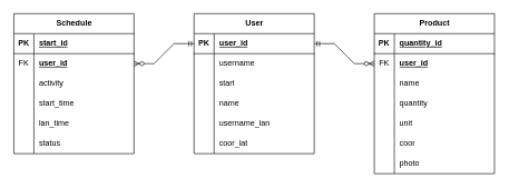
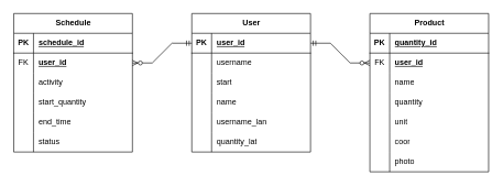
  <mxCell id="0" />
  <mxCell id="1" parent="0" />
  <mxCell id="2" value="User" style="shape=table;startSize=30;container=1;collapsible=1;childLayout=tableLayout;fixedRows=1;rowLines=0;fontStyle=1;align=center;resizeLast=1;html=1;" parent="1" vertex="1"><mxGeometry x="290" y="20" width="180" height="210" as="geometry" /></mxCell>
  <mxCell id="3" value="" style="shape=tableRow;horizontal=0;startSize=0;swimlaneHead=0;swimlaneBody=0;fillColor=none;collapsible=0;dropTarget=0;points=[[0,0.5],[1,0.5]];portConstraint=eastwest;top=0;left=0;right=0;bottom=1;" parent="2" vertex="1"><mxGeometry y="30" width="180" height="30" as="geometry" /></mxCell>
  <mxCell id="4" value="PK" style="shape=partialRectangle;connectable=0;fillColor=none;top=0;left=0;bottom=0;right=0;fontStyle=1;overflow=hidden;whiteSpace=wrap;html=1;" parent="3" vertex="1"><mxGeometry width="30" height="30" as="geometry"><mxRectangle width="30" height="30" as="alternateBounds" /></mxGeometry></mxCell>
  <mxCell id="5" value="user_id" style="shape=partialRectangle;connectable=0;fillColor=none;top=0;left=0;bottom=0;right=0;align=left;spacingLeft=6;fontStyle=5;overflow=hidden;whiteSpace=wrap;html=1;" parent="3" vertex="1"><mxGeometry x="30" width="150" height="30" as="geometry"><mxRectangle width="150" height="30" as="alternateBounds" /></mxGeometry></mxCell>
  <mxCell id="6" value="" style="shape=tableRow;horizontal=0;startSize=0;swimlaneHead=0;swimlaneBody=0;fillColor=none;collapsible=0;dropTarget=0;points=[[0,0.5],[1,0.5]];portConstraint=eastwest;top=0;left=0;right=0;bottom=0;" parent="2" vertex="1"><mxGeometry y="60" width="180" height="30" as="geometry" /></mxCell>
  <mxCell id="7" value="" style="shape=partialRectangle;connectable=0;fillColor=none;top=0;left=0;bottom=0;right=0;editable=1;overflow=hidden;whiteSpace=wrap;html=1;" parent="6" vertex="1"><mxGeometry width="30" height="30" as="geometry"><mxRectangle width="30" height="30" as="alternateBounds" /></mxGeometry></mxCell>
  <mxCell id="8" value="username" style="shape=partialRectangle;connectable=0;fillColor=none;top=0;left=0;bottom=0;right=0;align=left;spacingLeft=6;overflow=hidden;whiteSpace=wrap;html=1;" parent="6" vertex="1"><mxGeometry x="30" width="150" height="30" as="geometry"><mxRectangle width="150" height="30" as="alternateBounds" /></mxGeometry></mxCell>
  <mxCell id="9" value="" style="shape=tableRow;horizontal=0;startSize=0;swimlaneHead=0;swimlaneBody=0;fillColor=none;collapsible=0;dropTarget=0;points=[[0,0.5],[1,0.5]];portConstraint=eastwest;top=0;left=0;right=0;bottom=0;" parent="2" vertex="1"><mxGeometry y="90" width="180" height="30" as="geometry" /></mxCell>
  <mxCell id="10" value="" style="shape=partialRectangle;connectable=0;fillColor=none;top=0;left=0;bottom=0;right=0;editable=1;overflow=hidden;whiteSpace=wrap;html=1;" parent="9" vertex="1"><mxGeometry width="30" height="30" as="geometry"><mxRectangle width="30" height="30" as="alternateBounds" /></mxGeometry></mxCell>
  <mxCell id="11" value="start" style="shape=partialRectangle;connectable=0;fillColor=none;top=0;left=0;bottom=0;right=0;align=left;spacingLeft=6;overflow=hidden;whiteSpace=wrap;html=1;" parent="9" vertex="1"><mxGeometry x="30" width="150" height="30" as="geometry"><mxRectangle width="150" height="30" as="alternateBounds" /></mxGeometry></mxCell>
  <mxCell id="12" value="" style="shape=tableRow;horizontal=0;startSize=0;swimlaneHead=0;swimlaneBody=0;fillColor=none;collapsible=0;dropTarget=0;points=[[0,0.5],[1,0.5]];portConstraint=eastwest;top=0;left=0;right=0;bottom=0;" parent="2" vertex="1"><mxGeometry y="120" width="180" height="30" as="geometry" /></mxCell>
  <mxCell id="13" value="" style="shape=partialRectangle;connectable=0;fillColor=none;top=0;left=0;bottom=0;right=0;editable=1;overflow=hidden;whiteSpace=wrap;html=1;" parent="12" vertex="1"><mxGeometry width="30" height="30" as="geometry"><mxRectangle width="30" height="30" as="alternateBounds" /></mxGeometry></mxCell>
  <mxCell id="14" value="name" style="shape=partialRectangle;connectable=0;fillColor=none;top=0;left=0;bottom=0;right=0;align=left;spacingLeft=6;overflow=hidden;whiteSpace=wrap;html=1;" parent="12" vertex="1"><mxGeometry x="30" width="150" height="30" as="geometry"><mxRectangle width="150" height="30" as="alternateBounds" /></mxGeometry></mxCell>
  <mxCell id="15" value="" style="shape=tableRow;horizontal=0;startSize=0;swimlaneHead=0;swimlaneBody=0;fillColor=none;collapsible=0;dropTarget=0;points=[[0,0.5],[1,0.5]];portConstraint=eastwest;top=0;left=0;right=0;bottom=0;" parent="2" vertex="1"><mxGeometry y="150" width="180" height="30" as="geometry" /></mxCell>
  <mxCell id="16" value="" style="shape=partialRectangle;connectable=0;fillColor=none;top=0;left=0;bottom=0;right=0;editable=1;overflow=hidden;whiteSpace=wrap;html=1;" parent="15" vertex="1"><mxGeometry width="30" height="30" as="geometry"><mxRectangle width="30" height="30" as="alternateBounds" /></mxGeometry></mxCell>
  <mxCell id="17" value="username_lan" style="shape=partialRectangle;connectable=0;fillColor=none;top=0;left=0;bottom=0;right=0;align=left;spacingLeft=6;overflow=hidden;whiteSpace=wrap;html=1;" parent="15" vertex="1"><mxGeometry x="30" width="150" height="30" as="geometry"><mxRectangle width="150" height="30" as="alternateBounds" /></mxGeometry></mxCell>
  <mxCell id="18" value="" style="shape=tableRow;horizontal=0;startSize=0;swimlaneHead=0;swimlaneBody=0;fillColor=none;collapsible=0;dropTarget=0;points=[[0,0.5],[1,0.5]];portConstraint=eastwest;top=0;left=0;right=0;bottom=0;" parent="2" vertex="1"><mxGeometry y="180" width="180" height="30" as="geometry" /></mxCell>
  <mxCell id="19" value="" style="shape=partialRectangle;connectable=0;fillColor=none;top=0;left=0;bottom=0;right=0;editable=1;overflow=hidden;whiteSpace=wrap;html=1;" parent="18" vertex="1"><mxGeometry width="30" height="30" as="geometry"><mxRectangle width="30" height="30" as="alternateBounds" /></mxGeometry></mxCell>
- <mxCell id="20" value="coor_lat" style="shape=partialRectangle;connectable=0;fillColor=none;top=0;left=0;bottom=0;right=0;align=left;spacingLeft=6;overflow=hidden;whiteSpace=wrap;html=1;" parent="18" vertex="1"><mxGeometry x="30" width="150" height="30" as="geometry"><mxRectangle width="150" height="30" as="alternateBounds" /></mxGeometry></mxCell>
+ <mxCell id="20" value="quantity_lat" style="shape=partialRectangle;connectable=0;fillColor=none;top=0;left=0;bottom=0;right=0;align=left;spacingLeft=6;overflow=hidden;whiteSpace=wrap;html=1;" parent="18" vertex="1"><mxGeometry x="30" width="150" height="30" as="geometry"><mxRectangle width="150" height="30" as="alternateBounds" /></mxGeometry></mxCell>
  <mxCell id="21" value="Schedule" style="shape=table;startSize=30;container=1;collapsible=1;childLayout=tableLayout;fixedRows=1;rowLines=0;fontStyle=1;align=center;resizeLast=1;html=1;" parent="1" vertex="1"><mxGeometry x="20" y="20" width="180" height="210" as="geometry" /></mxCell>
  <mxCell id="22" value="" style="shape=tableRow;horizontal=0;startSize=0;swimlaneHead=0;swimlaneBody=0;fillColor=none;collapsible=0;dropTarget=0;points=[[0,0.5],[1,0.5]];portConstraint=eastwest;top=0;left=0;right=0;bottom=1;" parent="21" vertex="1"><mxGeometry y="30" width="180" height="30" as="geometry" /></mxCell>
  <mxCell id="23" value="PK" style="shape=partialRectangle;connectable=0;fillColor=none;top=0;left=0;bottom=0;right=0;fontStyle=1;overflow=hidden;whiteSpace=wrap;html=1;" parent="22" vertex="1"><mxGeometry width="30" height="30" as="geometry"><mxRectangle width="30" height="30" as="alternateBounds" /></mxGeometry></mxCell>
- <mxCell id="24" value="start_id" style="shape=partialRectangle;connectable=0;fillColor=none;top=0;left=0;bottom=0;right=0;align=left;spacingLeft=6;fontStyle=5;overflow=hidden;whiteSpace=wrap;html=1;" parent="22" vertex="1"><mxGeometry x="30" width="150" height="30" as="geometry"><mxRectangle width="150" height="30" as="alternateBounds" /></mxGeometry></mxCell>
+ <mxCell id="24" value="schedule_id" style="shape=partialRectangle;connectable=0;fillColor=none;top=0;left=0;bottom=0;right=0;align=left;spacingLeft=6;fontStyle=5;overflow=hidden;whiteSpace=wrap;html=1;" parent="22" vertex="1"><mxGeometry x="30" width="150" height="30" as="geometry"><mxRectangle width="150" height="30" as="alternateBounds" /></mxGeometry></mxCell>
  <mxCell id="25" style="shape=tableRow;horizontal=0;startSize=0;swimlaneHead=0;swimlaneBody=0;fillColor=none;collapsible=0;dropTarget=0;points=[[0,0.5],[1,0.5]];portConstraint=eastwest;top=0;left=0;right=0;bottom=0;" vertex="1" parent="21"><mxGeometry y="60" width="180" height="30" as="geometry" /></mxCell>
  <mxCell id="26" value="FK" style="shape=partialRectangle;connectable=0;fillColor=none;top=0;left=0;bottom=0;right=0;editable=1;overflow=hidden;whiteSpace=wrap;html=1;" vertex="1" parent="25"><mxGeometry width="30" height="30" as="geometry"><mxRectangle width="30" height="30" as="alternateBounds" /></mxGeometry></mxCell>
  <mxCell id="27" value="user_id" style="shape=partialRectangle;connectable=0;fillColor=none;top=0;left=0;bottom=0;right=0;align=left;spacingLeft=6;overflow=hidden;whiteSpace=wrap;html=1;fontStyle=5" vertex="1" parent="25"><mxGeometry x="30" width="150" height="30" as="geometry"><mxRectangle width="150" height="30" as="alternateBounds" /></mxGeometry></mxCell>
  <mxCell id="28" value="" style="shape=tableRow;horizontal=0;startSize=0;swimlaneHead=0;swimlaneBody=0;fillColor=none;collapsible=0;dropTarget=0;points=[[0,0.5],[1,0.5]];portConstraint=eastwest;top=0;left=0;right=0;bottom=0;" parent="21" vertex="1"><mxGeometry y="90" width="180" height="30" as="geometry" /></mxCell>
  <mxCell id="29" value="" style="shape=partialRectangle;connectable=0;fillColor=none;top=0;left=0;bottom=0;right=0;editable=1;overflow=hidden;whiteSpace=wrap;html=1;" parent="28" vertex="1"><mxGeometry width="30" height="30" as="geometry"><mxRectangle width="30" height="30" as="alternateBounds" /></mxGeometry></mxCell>
  <mxCell id="30" value="activity" style="shape=partialRectangle;connectable=0;fillColor=none;top=0;left=0;bottom=0;right=0;align=left;spacingLeft=6;overflow=hidden;whiteSpace=wrap;html=1;" parent="28" vertex="1"><mxGeometry x="30" width="150" height="30" as="geometry"><mxRectangle width="150" height="30" as="alternateBounds" /></mxGeometry></mxCell>
  <mxCell id="31" value="" style="shape=tableRow;horizontal=0;startSize=0;swimlaneHead=0;swimlaneBody=0;fillColor=none;collapsible=0;dropTarget=0;points=[[0,0.5],[1,0.5]];portConstraint=eastwest;top=0;left=0;right=0;bottom=0;" parent="21" vertex="1"><mxGeometry y="120" width="180" height="30" as="geometry" /></mxCell>
  <mxCell id="32" value="" style="shape=partialRectangle;connectable=0;fillColor=none;top=0;left=0;bottom=0;right=0;editable=1;overflow=hidden;whiteSpace=wrap;html=1;" parent="31" vertex="1"><mxGeometry width="30" height="30" as="geometry"><mxRectangle width="30" height="30" as="alternateBounds" /></mxGeometry></mxCell>
- <mxCell id="33" value="start_time" style="shape=partialRectangle;connectable=0;fillColor=none;top=0;left=0;bottom=0;right=0;align=left;spacingLeft=6;overflow=hidden;whiteSpace=wrap;html=1;" parent="31" vertex="1"><mxGeometry x="30" width="150" height="30" as="geometry"><mxRectangle width="150" height="30" as="alternateBounds" /></mxGeometry></mxCell>
+ <mxCell id="33" value="start_quantity" style="shape=partialRectangle;connectable=0;fillColor=none;top=0;left=0;bottom=0;right=0;align=left;spacingLeft=6;overflow=hidden;whiteSpace=wrap;html=1;" parent="31" vertex="1"><mxGeometry x="30" width="150" height="30" as="geometry"><mxRectangle width="150" height="30" as="alternateBounds" /></mxGeometry></mxCell>
  <mxCell id="34" value="" style="shape=tableRow;horizontal=0;startSize=0;swimlaneHead=0;swimlaneBody=0;fillColor=none;collapsible=0;dropTarget=0;points=[[0,0.5],[1,0.5]];portConstraint=eastwest;top=0;left=0;right=0;bottom=0;" parent="21" vertex="1"><mxGeometry y="150" width="180" height="30" as="geometry" /></mxCell>
  <mxCell id="35" value="" style="shape=partialRectangle;connectable=0;fillColor=none;top=0;left=0;bottom=0;right=0;editable=1;overflow=hidden;whiteSpace=wrap;html=1;" parent="34" vertex="1"><mxGeometry width="30" height="30" as="geometry"><mxRectangle width="30" height="30" as="alternateBounds" /></mxGeometry></mxCell>
- <mxCell id="36" value="lan_time" style="shape=partialRectangle;connectable=0;fillColor=none;top=0;left=0;bottom=0;right=0;align=left;spacingLeft=6;overflow=hidden;whiteSpace=wrap;html=1;" parent="34" vertex="1"><mxGeometry x="30" width="150" height="30" as="geometry"><mxRectangle width="150" height="30" as="alternateBounds" /></mxGeometry></mxCell>
+ <mxCell id="36" value="end_time" style="shape=partialRectangle;connectable=0;fillColor=none;top=0;left=0;bottom=0;right=0;align=left;spacingLeft=6;overflow=hidden;whiteSpace=wrap;html=1;" parent="34" vertex="1"><mxGeometry x="30" width="150" height="30" as="geometry"><mxRectangle width="150" height="30" as="alternateBounds" /></mxGeometry></mxCell>
  <mxCell id="37" style="shape=tableRow;horizontal=0;startSize=0;swimlaneHead=0;swimlaneBody=0;fillColor=none;collapsible=0;dropTarget=0;points=[[0,0.5],[1,0.5]];portConstraint=eastwest;top=0;left=0;right=0;bottom=0;" parent="21" vertex="1"><mxGeometry y="180" width="180" height="30" as="geometry" /></mxCell>
  <mxCell id="38" style="shape=partialRectangle;connectable=0;fillColor=none;top=0;left=0;bottom=0;right=0;editable=1;overflow=hidden;whiteSpace=wrap;html=1;" parent="37" vertex="1"><mxGeometry width="30" height="30" as="geometry"><mxRectangle width="30" height="30" as="alternateBounds" /></mxGeometry></mxCell>
  <mxCell id="39" value="status" style="shape=partialRectangle;connectable=0;fillColor=none;top=0;left=0;bottom=0;right=0;align=left;spacingLeft=6;overflow=hidden;whiteSpace=wrap;html=1;" parent="37" vertex="1"><mxGeometry x="30" width="150" height="30" as="geometry"><mxRectangle width="150" height="30" as="alternateBounds" /></mxGeometry></mxCell>
  <mxCell id="40" value="Product" style="shape=table;startSize=30;container=1;collapsible=1;childLayout=tableLayout;fixedRows=1;rowLines=0;fontStyle=1;align=center;resizeLast=1;html=1;" parent="1" vertex="1"><mxGeometry x="560" y="20" width="180" height="240" as="geometry" /></mxCell>
  <mxCell id="41" value="" style="shape=tableRow;horizontal=0;startSize=0;swimlaneHead=0;swimlaneBody=0;fillColor=none;collapsible=0;dropTarget=0;points=[[0,0.5],[1,0.5]];portConstraint=eastwest;top=0;left=0;right=0;bottom=1;" parent="40" vertex="1"><mxGeometry y="30" width="180" height="30" as="geometry" /></mxCell>
  <mxCell id="42" value="PK" style="shape=partialRectangle;connectable=0;fillColor=none;top=0;left=0;bottom=0;right=0;fontStyle=1;overflow=hidden;whiteSpace=wrap;html=1;" parent="41" vertex="1"><mxGeometry width="30" height="30" as="geometry"><mxRectangle width="30" height="30" as="alternateBounds" /></mxGeometry></mxCell>
  <mxCell id="43" value="quantity_id" style="shape=partialRectangle;connectable=0;fillColor=none;top=0;left=0;bottom=0;right=0;align=left;spacingLeft=6;fontStyle=5;overflow=hidden;whiteSpace=wrap;html=1;" parent="41" vertex="1"><mxGeometry x="30" width="150" height="30" as="geometry"><mxRectangle width="150" height="30" as="alternateBounds" /></mxGeometry></mxCell>
  <mxCell id="44" style="shape=tableRow;horizontal=0;startSize=0;swimlaneHead=0;swimlaneBody=0;fillColor=none;collapsible=0;dropTarget=0;points=[[0,0.5],[1,0.5]];portConstraint=eastwest;top=0;left=0;right=0;bottom=0;" vertex="1" parent="40"><mxGeometry y="60" width="180" height="30" as="geometry" /></mxCell>
  <mxCell id="45" value="FK" style="shape=partialRectangle;connectable=0;fillColor=none;top=0;left=0;bottom=0;right=0;editable=1;overflow=hidden;whiteSpace=wrap;html=1;" vertex="1" parent="44"><mxGeometry width="30" height="30" as="geometry"><mxRectangle width="30" height="30" as="alternateBounds" /></mxGeometry></mxCell>
  <mxCell id="46" value="&lt;b&gt;&lt;u&gt;user_id&lt;/u&gt;&lt;/b&gt;" style="shape=partialRectangle;connectable=0;fillColor=none;top=0;left=0;bottom=0;right=0;align=left;spacingLeft=6;overflow=hidden;whiteSpace=wrap;html=1;" vertex="1" parent="44"><mxGeometry x="30" width="150" height="30" as="geometry"><mxRectangle width="150" height="30" as="alternateBounds" /></mxGeometry></mxCell>
  <mxCell id="47" value="" style="shape=tableRow;horizontal=0;startSize=0;swimlaneHead=0;swimlaneBody=0;fillColor=none;collapsible=0;dropTarget=0;points=[[0,0.5],[1,0.5]];portConstraint=eastwest;top=0;left=0;right=0;bottom=0;" parent="40" vertex="1"><mxGeometry y="90" width="180" height="30" as="geometry" /></mxCell>
  <mxCell id="48" value="" style="shape=partialRectangle;connectable=0;fillColor=none;top=0;left=0;bottom=0;right=0;editable=1;overflow=hidden;whiteSpace=wrap;html=1;" parent="47" vertex="1"><mxGeometry width="30" height="30" as="geometry"><mxRectangle width="30" height="30" as="alternateBounds" /></mxGeometry></mxCell>
  <mxCell id="49" value="name" style="shape=partialRectangle;connectable=0;fillColor=none;top=0;left=0;bottom=0;right=0;align=left;spacingLeft=6;overflow=hidden;whiteSpace=wrap;html=1;" parent="47" vertex="1"><mxGeometry x="30" width="150" height="30" as="geometry"><mxRectangle width="150" height="30" as="alternateBounds" /></mxGeometry></mxCell>
  <mxCell id="50" value="" style="shape=tableRow;horizontal=0;startSize=0;swimlaneHead=0;swimlaneBody=0;fillColor=none;collapsible=0;dropTarget=0;points=[[0,0.5],[1,0.5]];portConstraint=eastwest;top=0;left=0;right=0;bottom=0;" parent="40" vertex="1"><mxGeometry y="120" width="180" height="30" as="geometry" /></mxCell>
  <mxCell id="51" value="" style="shape=partialRectangle;connectable=0;fillColor=none;top=0;left=0;bottom=0;right=0;editable=1;overflow=hidden;whiteSpace=wrap;html=1;" parent="50" vertex="1"><mxGeometry width="30" height="30" as="geometry"><mxRectangle width="30" height="30" as="alternateBounds" /></mxGeometry></mxCell>
  <mxCell id="52" value="quantity" style="shape=partialRectangle;connectable=0;fillColor=none;top=0;left=0;bottom=0;right=0;align=left;spacingLeft=6;overflow=hidden;whiteSpace=wrap;html=1;" parent="50" vertex="1"><mxGeometry x="30" width="150" height="30" as="geometry"><mxRectangle width="150" height="30" as="alternateBounds" /></mxGeometry></mxCell>
  <mxCell id="53" value="" style="shape=tableRow;horizontal=0;startSize=0;swimlaneHead=0;swimlaneBody=0;fillColor=none;collapsible=0;dropTarget=0;points=[[0,0.5],[1,0.5]];portConstraint=eastwest;top=0;left=0;right=0;bottom=0;" parent="40" vertex="1"><mxGeometry y="150" width="180" height="30" as="geometry" /></mxCell>
  <mxCell id="54" value="" style="shape=partialRectangle;connectable=0;fillColor=none;top=0;left=0;bottom=0;right=0;editable=1;overflow=hidden;whiteSpace=wrap;html=1;" parent="53" vertex="1"><mxGeometry width="30" height="30" as="geometry"><mxRectangle width="30" height="30" as="alternateBounds" /></mxGeometry></mxCell>
  <mxCell id="55" value="unit" style="shape=partialRectangle;connectable=0;fillColor=none;top=0;left=0;bottom=0;right=0;align=left;spacingLeft=6;overflow=hidden;whiteSpace=wrap;html=1;" parent="53" vertex="1"><mxGeometry x="30" width="150" height="30" as="geometry"><mxRectangle width="150" height="30" as="alternateBounds" /></mxGeometry></mxCell>
  <mxCell id="56" style="shape=tableRow;horizontal=0;startSize=0;swimlaneHead=0;swimlaneBody=0;fillColor=none;collapsible=0;dropTarget=0;points=[[0,0.5],[1,0.5]];portConstraint=eastwest;top=0;left=0;right=0;bottom=0;" parent="40" vertex="1"><mxGeometry y="180" width="180" height="30" as="geometry" /></mxCell>
  <mxCell id="57" style="shape=partialRectangle;connectable=0;fillColor=none;top=0;left=0;bottom=0;right=0;editable=1;overflow=hidden;whiteSpace=wrap;html=1;" parent="56" vertex="1"><mxGeometry width="30" height="30" as="geometry"><mxRectangle width="30" height="30" as="alternateBounds" /></mxGeometry></mxCell>
  <mxCell id="58" value="coor" style="shape=partialRectangle;connectable=0;fillColor=none;top=0;left=0;bottom=0;right=0;align=left;spacingLeft=6;overflow=hidden;whiteSpace=wrap;html=1;" parent="56" vertex="1"><mxGeometry x="30" width="150" height="30" as="geometry"><mxRectangle width="150" height="30" as="alternateBounds" /></mxGeometry></mxCell>
  <mxCell id="59" style="shape=tableRow;horizontal=0;startSize=0;swimlaneHead=0;swimlaneBody=0;fillColor=none;collapsible=0;dropTarget=0;points=[[0,0.5],[1,0.5]];portConstraint=eastwest;top=0;left=0;right=0;bottom=0;" parent="40" vertex="1"><mxGeometry y="210" width="180" height="30" as="geometry" /></mxCell>
  <mxCell id="60" style="shape=partialRectangle;connectable=0;fillColor=none;top=0;left=0;bottom=0;right=0;editable=1;overflow=hidden;whiteSpace=wrap;html=1;" parent="59" vertex="1"><mxGeometry width="30" height="30" as="geometry"><mxRectangle width="30" height="30" as="alternateBounds" /></mxGeometry></mxCell>
  <mxCell id="61" value="photo" style="shape=partialRectangle;connectable=0;fillColor=none;top=0;left=0;bottom=0;right=0;align=left;spacingLeft=6;overflow=hidden;whiteSpace=wrap;html=1;" parent="59" vertex="1"><mxGeometry x="30" width="150" height="30" as="geometry"><mxRectangle width="150" height="30" as="alternateBounds" /></mxGeometry></mxCell>
  <mxCell id="62" value="" style="edgeStyle=entityRelationEdgeStyle;fontSize=12;html=1;endArrow=ERzeroToMany;startArrow=ERmandOne;rounded=0;exitX=0;exitY=0.5;exitDx=0;exitDy=0;entryX=1;entryY=0.5;entryDx=0;entryDy=0;" edge="1" parent="1" source="3" target="25"><mxGeometry width="100" height="100" relative="1" as="geometry"><mxPoint x="350" y="260" as="sourcePoint" /><mxPoint x="450" y="160" as="targetPoint" /></mxGeometry></mxCell>
  <mxCell id="63" value="" style="edgeStyle=entityRelationEdgeStyle;fontSize=12;html=1;endArrow=ERzeroToMany;startArrow=ERmandOne;rounded=0;exitX=1;exitY=0.5;exitDx=0;exitDy=0;entryX=0;entryY=0.5;entryDx=0;entryDy=0;" edge="1" parent="1" source="3" target="44"><mxGeometry width="100" height="100" relative="1" as="geometry"><mxPoint x="350" y="260" as="sourcePoint" /><mxPoint x="450" y="160" as="targetPoint" /></mxGeometry></mxCell>
